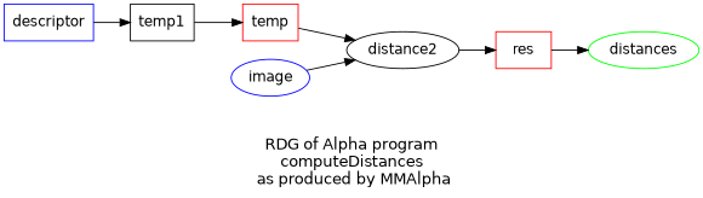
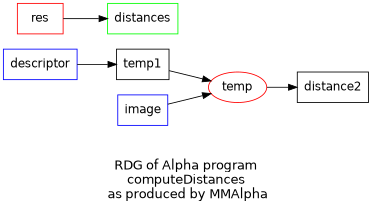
  digraph {
    fontname="DejaVu Sans"
    fontsize=15
    label="\n\nRDG of Alpha program\ncomputeDistances\n as produced by MMAlpha"
    rankdir=LR
    node [color=blue fontname="DejaVu Sans" shape=ellipse]
    edge [fontname="DejaVu Sans"]
    descriptor [shape=box]
    n2 [color=black label=temp1 shape=rectangle]
-   temp [color=red shape=box]
-   distance2 [color=black]
-   image
+   temp [color=red]
+   distance2 [color=black shape=rectangle]
+   image [shape=box]
    res [color=red shape=box]
-   distances [color=green]
+   distances [color=green shape=box]
    descriptor -> n2
    n2 -> temp
    temp -> distance2
-   distance2 -> res
-   image -> distance2
+   image -> temp
    res -> distances
  }
